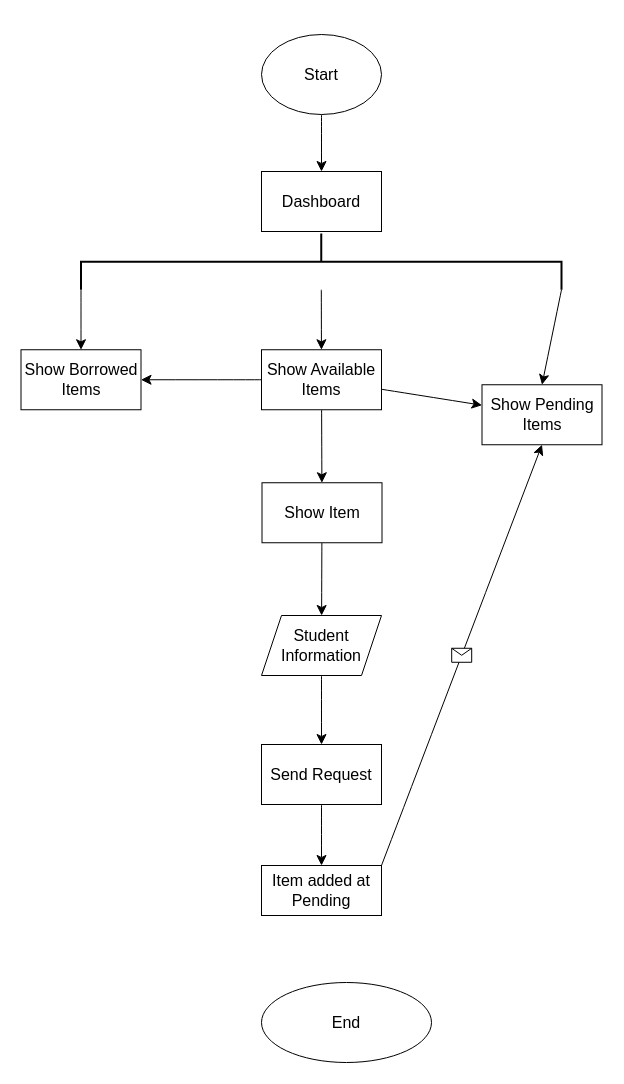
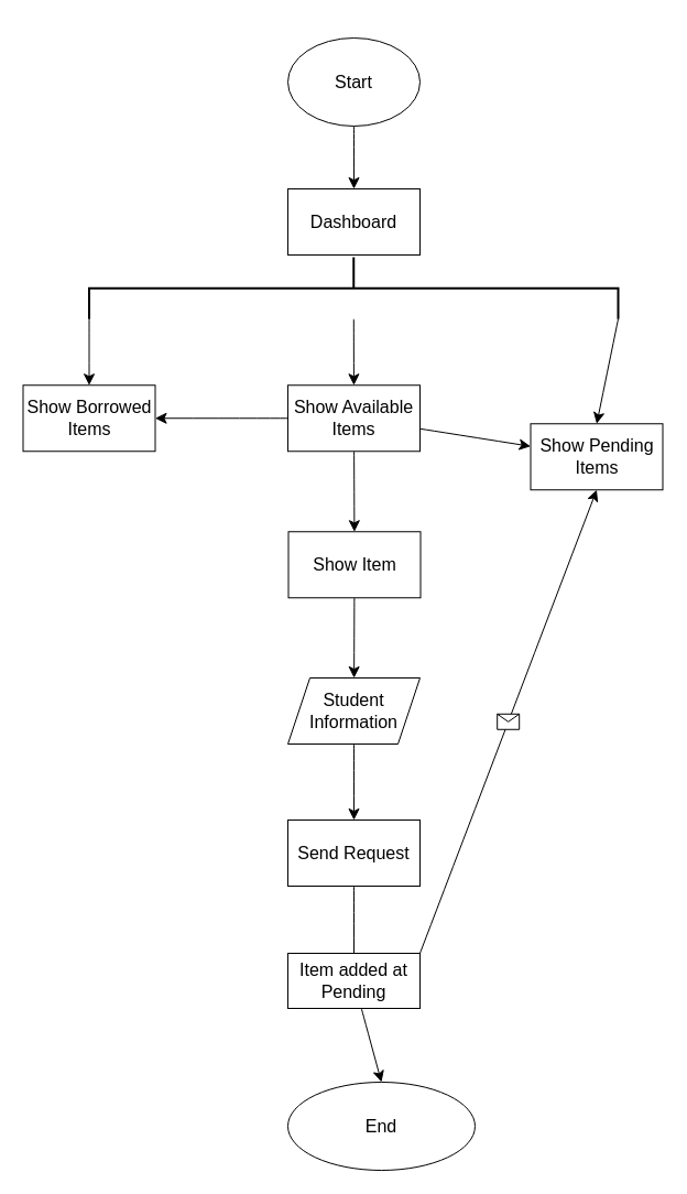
  <mxCell id="0" />
  <mxCell id="1" parent="0" />
  <mxCell id="2" value="" style="edgeStyle=none;curved=1;rounded=0;orthogonalLoop=1;jettySize=auto;html=1;fontSize=12;startSize=8;endSize=8;" edge="1" parent="1" source="3" target="4"><mxGeometry relative="1" as="geometry" /></mxCell>
  <mxCell id="3" value="Start" style="ellipse;whiteSpace=wrap;html=1;fontSize=16;" vertex="1" parent="1"><mxGeometry x="261" y="34" width="120" height="80" as="geometry" /></mxCell>
  <mxCell id="4" value="Dashboard" style="whiteSpace=wrap;html=1;fontSize=16;" vertex="1" parent="1"><mxGeometry x="261" y="171" width="120" height="60" as="geometry" /></mxCell>
  <mxCell id="5" style="edgeStyle=none;curved=1;rounded=0;orthogonalLoop=1;jettySize=auto;html=1;fontSize=12;startSize=8;endSize=8;" edge="1" parent="1" source="6" target="19"><mxGeometry relative="1" as="geometry" /></mxCell>
  <mxCell id="6" value="Show Item" style="whiteSpace=wrap;html=1;fontSize=16;" vertex="1" parent="1"><mxGeometry x="261.5" y="482.25" width="120" height="60" as="geometry" /></mxCell>
  <mxCell id="7" value="" style="edgeStyle=none;curved=1;rounded=0;orthogonalLoop=1;jettySize=auto;html=1;fontSize=12;startSize=8;endSize=8;" edge="1" parent="1" source="10" target="6"><mxGeometry relative="1" as="geometry" /></mxCell>
  <mxCell id="8" value="" style="edgeStyle=none;curved=1;rounded=0;orthogonalLoop=1;jettySize=auto;html=1;fontSize=12;startSize=8;endSize=8;" edge="1" parent="1" source="10" target="11"><mxGeometry relative="1" as="geometry" /></mxCell>
  <mxCell id="9" value="" style="edgeStyle=none;curved=1;rounded=0;orthogonalLoop=1;jettySize=auto;html=1;fontSize=12;startSize=8;endSize=8;" edge="1" parent="1" source="10" target="12"><mxGeometry relative="1" as="geometry" /></mxCell>
  <mxCell id="10" value="Show Available Items" style="whiteSpace=wrap;html=1;fontSize=16;" vertex="1" parent="1"><mxGeometry x="261" y="349.25" width="120" height="60" as="geometry" /></mxCell>
  <mxCell id="11" value="Show Borrowed Items" style="whiteSpace=wrap;html=1;fontSize=16;" vertex="1" parent="1"><mxGeometry x="20.5" y="349.25" width="120" height="60" as="geometry" /></mxCell>
  <mxCell id="12" value="Show Pending Items" style="whiteSpace=wrap;html=1;fontSize=16;" vertex="1" parent="1"><mxGeometry x="481.5" y="384.25" width="120" height="60" as="geometry" /></mxCell>
  <mxCell id="13" style="edgeStyle=none;curved=1;rounded=0;orthogonalLoop=1;jettySize=auto;html=1;exitX=1;exitY=1;exitDx=0;exitDy=0;exitPerimeter=0;entryX=0.5;entryY=0;entryDx=0;entryDy=0;fontSize=12;startSize=8;endSize=8;" edge="1" parent="1" source="17" target="11"><mxGeometry relative="1" as="geometry"><mxPoint x="80.5" y="328.5" as="sourcePoint" /></mxGeometry></mxCell>
  <mxCell id="14" style="edgeStyle=none;curved=1;rounded=0;orthogonalLoop=1;jettySize=auto;html=1;exitX=1;exitY=0;exitDx=0;exitDy=0;exitPerimeter=0;entryX=0.5;entryY=0;entryDx=0;entryDy=0;fontSize=12;startSize=8;endSize=8;" edge="1" parent="1" source="17" target="12"><mxGeometry relative="1" as="geometry"><mxPoint x="561.5" y="328.5" as="sourcePoint" /></mxGeometry></mxCell>
  <mxCell id="15" style="edgeStyle=none;curved=1;rounded=0;orthogonalLoop=1;jettySize=auto;html=1;exitX=1;exitY=0.5;exitDx=0;exitDy=0;exitPerimeter=0;fontSize=12;startSize=8;endSize=8;" edge="1" parent="1"><mxGeometry relative="1" as="geometry"><mxPoint x="321" y="328.5" as="sourcePoint" /><mxPoint x="321" y="328.5" as="targetPoint" /></mxGeometry></mxCell>
  <mxCell id="16" style="edgeStyle=none;curved=1;rounded=0;orthogonalLoop=1;jettySize=auto;html=1;fontSize=12;startSize=8;endSize=8;" edge="1" parent="1" source="17" target="10"><mxGeometry relative="1" as="geometry" /></mxCell>
  <mxCell id="17" value="" style="strokeWidth=2;html=1;shape=mxgraph.flowchart.annotation_2;align=left;labelPosition=right;pointerEvents=1;fontSize=16;rotation=90;" vertex="1" parent="1"><mxGeometry x="292.63" y="20.88" width="56.25" height="480.5" as="geometry" /></mxCell>
  <mxCell id="18" value="" style="edgeStyle=none;curved=1;rounded=0;orthogonalLoop=1;jettySize=auto;html=1;fontSize=12;startSize=8;endSize=8;" edge="1" parent="1" source="19" target="21"><mxGeometry relative="1" as="geometry" /></mxCell>
  <mxCell id="19" value="Student Information" style="shape=parallelogram;perimeter=parallelogramPerimeter;whiteSpace=wrap;html=1;fixedSize=1;fontSize=16;" vertex="1" parent="1"><mxGeometry x="261" y="615" width="120" height="60" as="geometry" /></mxCell>
- <mxCell id="20" value="" style="edgeStyle=none;curved=1;rounded=0;orthogonalLoop=1;jettySize=auto;html=1;fontSize=12;startSize=8;endSize=8;" edge="1" parent="1" source="21" target="23"><mxGeometry relative="1" as="geometry" /></mxCell>
+ <mxCell id="20" value="" style="edgeStyle=none;curved=1;rounded=0;orthogonalLoop=1;jettySize=auto;html=1;fontSize=12;startSize=8;endSize=8;endArrow=none;" edge="1" parent="1" source="21" target="23"><mxGeometry relative="1" as="geometry" /></mxCell>
  <mxCell id="21" value="Send Request" style="whiteSpace=wrap;html=1;fontSize=16;" vertex="1" parent="1"><mxGeometry x="261" y="744" width="120" height="60" as="geometry" /></mxCell>
+ <mxCell id="22" value="" style="edgeStyle=none;curved=1;rounded=0;orthogonalLoop=1;jettySize=auto;html=1;fontSize=12;startSize=8;endSize=8;entryX=0.5;entryY=0;entryDx=0;entryDy=0;" edge="1" parent="1" source="23" target="26"><mxGeometry relative="1" as="geometry"><mxPoint x="321" y="1145" as="targetPoint" /></mxGeometry></mxCell>
  <mxCell id="23" value="Item added at Pending" style="whiteSpace=wrap;html=1;fontSize=16;" vertex="1" parent="1"><mxGeometry x="261" y="865" width="120" height="50" as="geometry" /></mxCell>
  <mxCell id="24" value="" style="endArrow=classic;html=1;rounded=0;fontSize=12;startSize=8;endSize=8;curved=1;entryX=0.5;entryY=1;entryDx=0;entryDy=0;exitX=1;exitY=0;exitDx=0;exitDy=0;" edge="1" parent="1" source="23" target="12"><mxGeometry relative="1" as="geometry"><mxPoint x="414" y="933" as="sourcePoint" /><mxPoint x="514" y="933" as="targetPoint" /></mxGeometry></mxCell>
  <mxCell id="25" value="" style="shape=message;html=1;outlineConnect=0;fontSize=16;" vertex="1" parent="24"><mxGeometry width="20" height="14" relative="1" as="geometry"><mxPoint x="-10" y="-7" as="offset" /></mxGeometry></mxCell>
  <mxCell id="26" value="End" style="ellipse;whiteSpace=wrap;html=1;fontSize=16;" vertex="1" parent="1"><mxGeometry x="261" y="982" width="170" height="80" as="geometry" /></mxCell>
